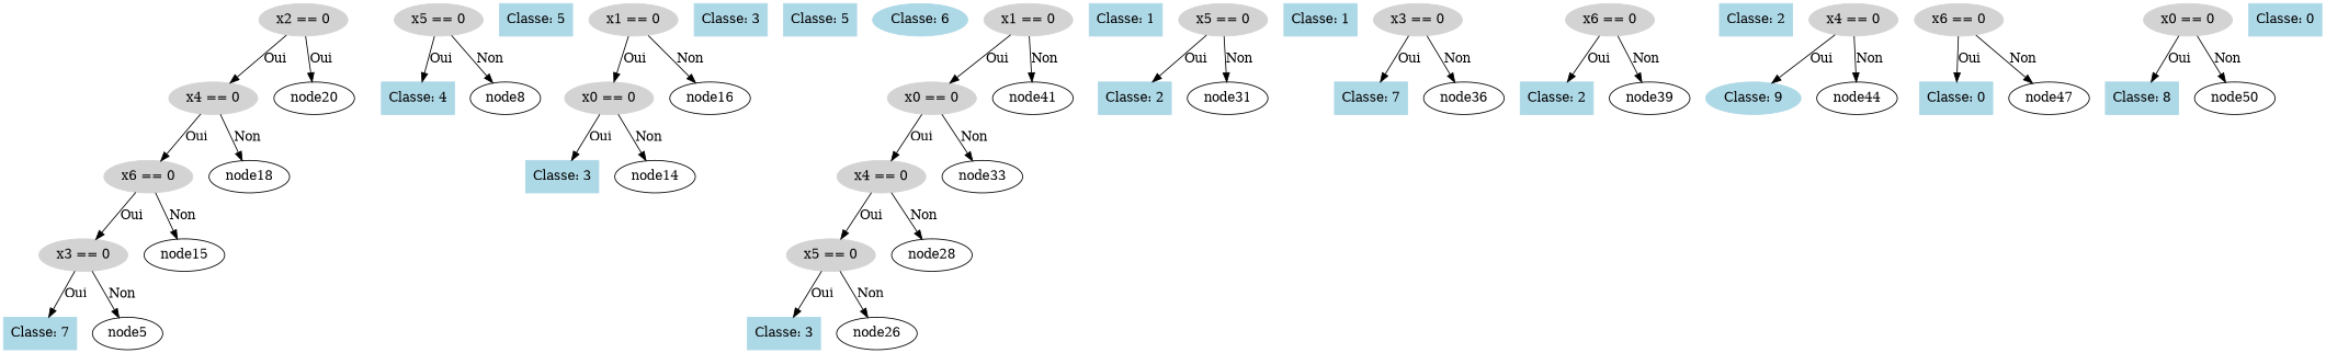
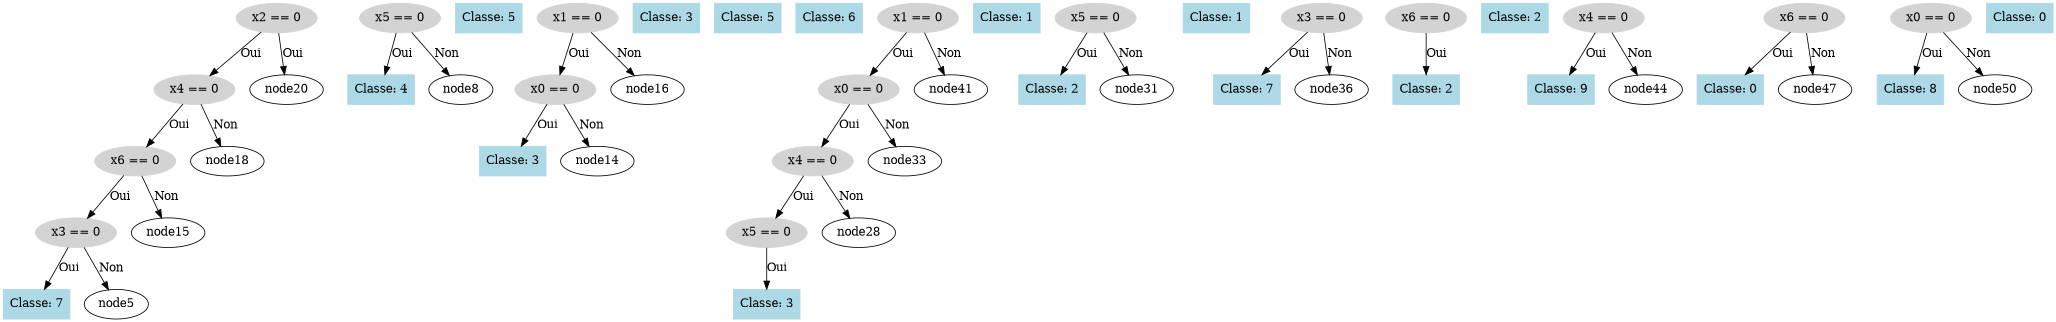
  digraph {
    node [color=lightblue shape=box style=filled]
    n1 [color=lightgray label="x2 == 0" shape=ellipse]
    n2 [color=lightgray label="x4 == 0" shape=ellipse]
    node20 [color="" shape="" style=""]
    n4 [color=lightgray label="x6 == 0" shape=ellipse]
    node18 [color="" shape="" style=""]
    n6 [color=lightgray label="x3 == 0" shape=ellipse]
    n7 [label=node15 color="" shape="" style=""]
    n8 [label="Classe: 7"]
    node5 [color="" shape="" style=""]
    n10 [color=lightgray label="x5 == 0" shape=ellipse]
    n11 [label="Classe: 4"]
    node8 [color="" shape="" style=""]
    n13 [label="Classe: 5"]
    n14 [color=lightgray label="x1 == 0" shape=ellipse]
    n15 [color=lightgray label="x0 == 0" shape=ellipse]
    node16 [color="" shape="" style=""]
    n17 [label="Classe: 3"]
    node14 [color="" shape="" style=""]
    n19 [label="Classe: 3"]
    n20 [label="Classe: 5"]
-   n21 [label="Classe: 6" shape=ellipse]
+   n21 [label="Classe: 6"]
    n22 [color=lightgray label="x1 == 0" shape=ellipse]
    n23 [color=lightgray label="x0 == 0" shape=ellipse]
    node41 [color="" shape="" style=""]
    n25 [color=lightgray label="x4 == 0" shape=ellipse]
    node33 [color="" shape="" style=""]
    n27 [color=lightgray label="x5 == 0" shape=ellipse]
    node28 [color="" shape="" style=""]
    n29 [label="Classe: 3"]
-   node26 [color="" shape="" style=""]
    n31 [label="Classe: 1"]
    n32 [color=lightgray label="x5 == 0" shape=ellipse]
    n33 [label="Classe: 2"]
    node31 [color="" shape="" style=""]
    n35 [label="Classe: 1"]
    n36 [color=lightgray label="x3 == 0" shape=ellipse]
    n37 [label="Classe: 7"]
    node36 [color="" shape="" style=""]
    n39 [color=lightgray label="x6 == 0" shape=ellipse]
    n40 [label="Classe: 2"]
-   node39 [color="" shape="" style=""]
    n42 [label="Classe: 2"]
    n43 [color=lightgray label="x4 == 0" shape=ellipse]
-   n44 [label="Classe: 9" shape=ellipse]
+   n44 [label="Classe: 9"]
    node44 [color="" shape="" style=""]
    n46 [color=lightgray label="x6 == 0" shape=ellipse]
    n47 [label="Classe: 0"]
    node47 [color="" shape="" style=""]
    n49 [color=lightgray label="x0 == 0" shape=ellipse]
    n50 [label="Classe: 8"]
    node50 [color="" shape="" style=""]
    n52 [label="Classe: 0"]
    n1 -> n2 [label=Oui]
    n1 -> node20 [label=Oui]
    n2 -> n4 [label=Oui]
    n2 -> node18 [label=Non]
    n4 -> n6 [label=Oui]
    n4 -> n7 [label=Non]
    n6 -> n8 [label=Oui]
    n6 -> node5 [label=Non]
    n10 -> n11 [label=Oui]
    n10 -> node8 [label=Non]
    n14 -> n15 [label=Oui]
    n14 -> node16 [label=Non]
    n15 -> n17 [label=Oui]
    n15 -> node14 [label=Non]
    n22 -> n23 [label=Oui]
    n22 -> node41 [label=Non]
    n23 -> n25 [label=Oui]
    n23 -> node33 [label=Non]
    n25 -> n27 [label=Oui]
    n25 -> node28 [label=Non]
    n27 -> n29 [label=Oui]
-   n27 -> node26 [label=Non]
    n32 -> n33 [label=Oui]
    n32 -> node31 [label=Non]
    n36 -> n37 [label=Oui]
    n36 -> node36 [label=Non]
    n39 -> n40 [label=Oui]
-   n39 -> node39 [label=Non]
    n43 -> n44 [label=Oui]
    n43 -> node44 [label=Non]
    n46 -> n47 [label=Oui]
    n46 -> node47 [label=Non]
    n49 -> n50 [label=Oui]
    n49 -> node50 [label=Non]
  }
